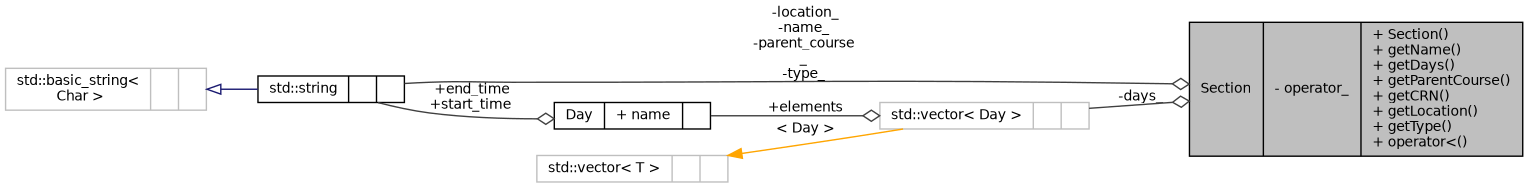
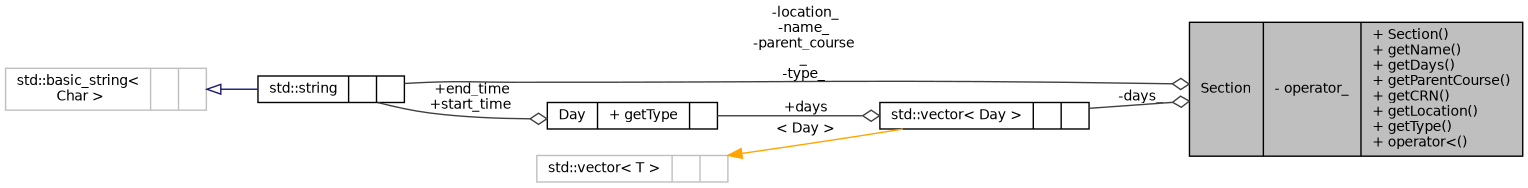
  digraph {
    rankdir=LR
    node [color=black fillcolor=white fontname=Helvetica fontsize=10 shape=record style=filled]
    edge [arrowhead=odiamond color=grey25 fontname=Helvetica fontsize=10 labelfontname=Helvetica labelfontsize=10 style=solid]
    n1 [fillcolor=grey75 fontcolor=black height=0.2 label="{Section\n|- operator_\l|+ Section()\l+ getName()\l+ getDays()\l+ getParentCourse()\l+ getCRN()\l+ getLocation()\l+ getType()\l+ operator\<()\l}" width=0.4]
-   n2 [color=grey75 height=0.2 label="{std::vector\< Day \>\n||}" width=0.4]
-   n3 [height=0.2 label="{Day\n|+ name\l|}" width=0.4]
+   n2 [height=0.2 label="{std::vector\< Day \>\n||}" width=0.4]
+   n3 [height=0.2 label="{Day\n|+ getType\l|}" width=0.4]
    n4 [height=0.2 label="{std::string\n||}" width=0.4]
    n5 [color=grey75 height=0.2 label="{std::basic_string\<\l Char \>\n||}" width=0.4]
    n6 [color=grey75 height=0.2 label="{std::vector\< T \>\n||}" width=0.4]
    n2 -> n1 [label=" -days_"]
-   n3 -> n2 [label=" +elements"]
+   n3 -> n2 [label=" +days"]
    n4 -> n1 [label=" -location_\n-name_\n-parent_course\l_\n-type_"]
    n4 -> n3 [label=" +end_time\n+start_time"]
    n5 -> n4 [arrowtail=onormal color=midnightblue dir=back arrowhead=""]
    n6 -> n2 [color=orange dir=back label=" \< Day \>" arrowhead=""]
  }
